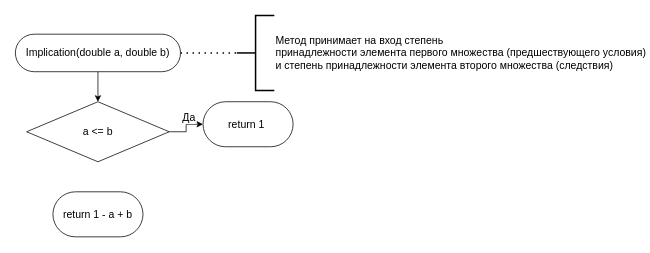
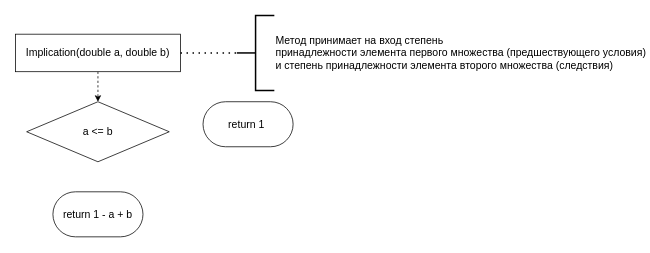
  <mxCell id="0" />
  <mxCell id="1" parent="0" />
- <mxCell id="2" style="edgeStyle=orthogonalEdgeStyle;rounded=0;orthogonalLoop=1;jettySize=auto;html=1;exitX=0.5;exitY=1;exitDx=0;exitDy=0;entryX=0.5;entryY=0;entryDx=0;entryDy=0;" edge="1" parent="1" source="3" target="6"><mxGeometry relative="1" as="geometry" /></mxCell>
- <mxCell id="3" value="&lt;font style=&quot;font-size: 14px;&quot;&gt;Implication(double a, double b)&lt;/font&gt;" style="rounded=1;whiteSpace=wrap;html=1;arcSize=50;" vertex="1" parent="1"><mxGeometry x="20" y="45" width="220" height="50" as="geometry" /></mxCell>
- <mxCell id="4" style="edgeStyle=orthogonalEdgeStyle;rounded=0;orthogonalLoop=1;jettySize=auto;html=1;exitX=1;exitY=0.5;exitDx=0;exitDy=0;entryX=0;entryY=0.5;entryDx=0;entryDy=0;strokeWidth=1;fontSize=14;" edge="1" parent="1" source="6" target="8"><mxGeometry relative="1" as="geometry" /></mxCell>
- <mxCell id="5" value="Да" style="edgeLabel;html=1;align=center;verticalAlign=middle;resizable=0;points=[];fontSize=14;" vertex="1" connectable="0" parent="4"><mxGeometry x="-0.28" y="-4" relative="1" as="geometry"><mxPoint x="5" y="-24" as="offset" /></mxGeometry></mxCell>
+ <mxCell id="2" style="edgeStyle=orthogonalEdgeStyle;rounded=0;orthogonalLoop=1;jettySize=auto;html=1;exitX=0.5;exitY=1;exitDx=0;exitDy=0;entryX=0.5;entryY=0;entryDx=0;entryDy=0;dashed=1;" edge="1" parent="1" source="3" target="6"><mxGeometry relative="1" as="geometry" /></mxCell>
+ <mxCell id="3" value="&lt;font style=&quot;font-size: 14px;&quot;&gt;Implication(double a, double b)&lt;/font&gt;" style="whiteSpace=wrap;html=1;arcSize=50;rounded=0;" vertex="1" parent="1"><mxGeometry x="20" y="45" width="220" height="50" as="geometry" /></mxCell>
  <mxCell id="6" value="&lt;font style=&quot;font-size: 14px;&quot;&gt;a &amp;lt;= b&lt;/font&gt;" style="rhombus;whiteSpace=wrap;html=1;" vertex="1" parent="1"><mxGeometry x="35" y="135" width="190" height="80" as="geometry" /></mxCell>
  <mxCell id="7" value="&lt;font style=&quot;font-size: 14px;&quot;&gt;return 1 - a + b&lt;/font&gt;" style="rounded=1;whiteSpace=wrap;html=1;arcSize=50;" vertex="1" parent="1"><mxGeometry x="70" y="255" width="120" height="60" as="geometry" /></mxCell>
  <mxCell id="8" value="&lt;font style=&quot;font-size: 14px;&quot;&gt;return 1&amp;nbsp;&lt;/font&gt;" style="rounded=1;whiteSpace=wrap;html=1;arcSize=50;" vertex="1" parent="1"><mxGeometry x="270" y="135" width="120" height="60" as="geometry" /></mxCell>
  <mxCell id="9" value="&lt;font style=&quot;font-size: 14px;&quot;&gt;Метод принимает на вход степень&amp;nbsp;&lt;/font&gt;&lt;div&gt;&lt;font style=&quot;font-size: 14px;&quot;&gt;принадлежности элемента первого множества (предшествующего условия)&amp;nbsp;&lt;/font&gt;&lt;/div&gt;&lt;div&gt;&lt;font style=&quot;font-size: 14px;&quot;&gt;и&amp;nbsp;степень принадлежности элемента второго множества (следствия)&lt;/font&gt;&lt;/div&gt;" style="strokeWidth=2;html=1;shape=mxgraph.flowchart.annotation_2;align=left;labelPosition=right;pointerEvents=1;" vertex="1" parent="1"><mxGeometry x="315" y="20" width="50" height="100" as="geometry" /></mxCell>
  <mxCell id="10" value="" style="endArrow=none;dashed=1;html=1;dashPattern=1 3;strokeWidth=2;rounded=0;entryX=0;entryY=0.5;entryDx=0;entryDy=0;entryPerimeter=0;exitX=1;exitY=0.5;exitDx=0;exitDy=0;" edge="1" parent="1" source="3" target="9"><mxGeometry width="50" height="50" relative="1" as="geometry"><mxPoint x="230" y="125" as="sourcePoint" /><mxPoint x="280" y="75" as="targetPoint" /></mxGeometry></mxCell>
